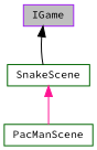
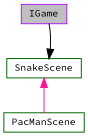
  digraph {
    fontname="Source Code Pro"
    node [color=darkgreen fillcolor=white fontname="Source Code Pro" fontsize=10 shape=record style=filled]
    edge [dir=back fontname="Source Code Pro" fontsize=10 labelfontname=Helvetica labelfontsize=10 style=solid]
    n1 [color=purple fillcolor=grey75 fontcolor=black height=0.2 label=IGame width=0.4]
    n2 [height=0.2 label=SnakeScene width=0.4]
    n3 [height=0.2 label=PacManScene width=0.4]
-   n1 -> n2 [color=black]
+   n2 -> n1 [color=black]
    n2 -> n3 [color=deeppink]
  }
